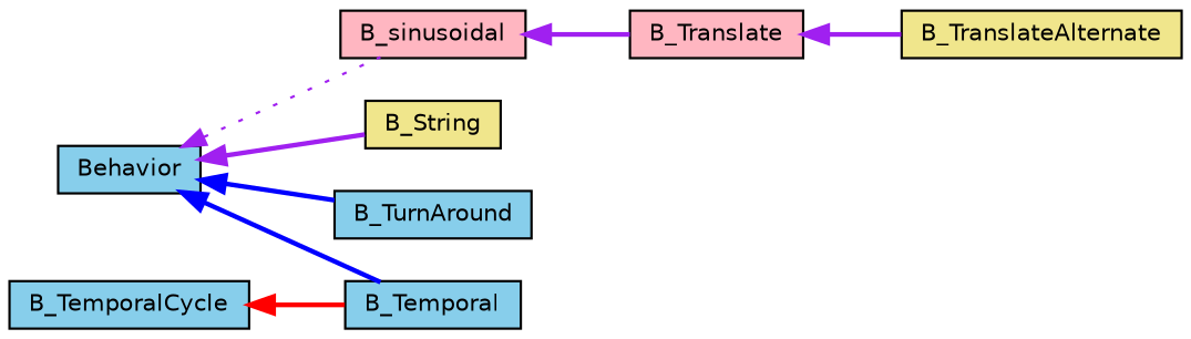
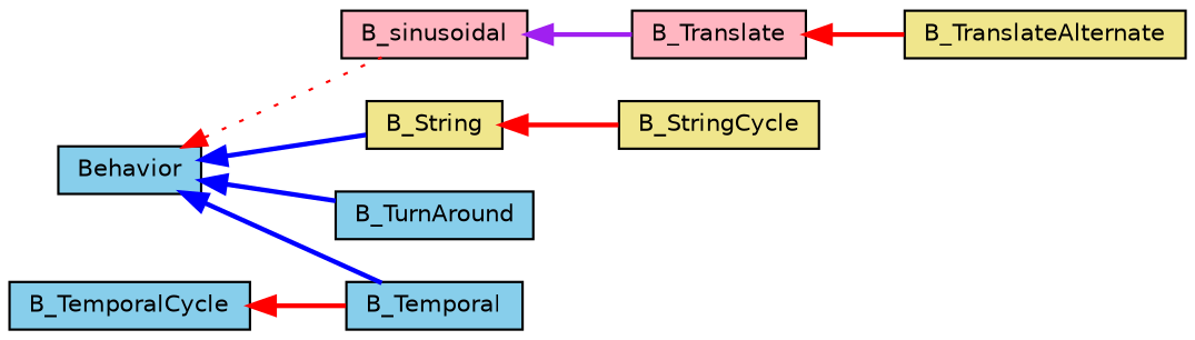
  digraph {
    rankdir=LR
    node [color=black fillcolor=skyblue fontname=Helvetica fontsize=10 shape=record style=filled]
    edge [color=red dir=back fontname=Helvetica fontsize=10 labelfontname=Helvetica labelfontsize=10 style=bold]
    n1 [height=0.2 label=Behavior width=0.4]
    n2 [fillcolor=lightpink height=0.2 label=B_sinusoidal width=0.4]
    n3 [fillcolor=khaki height=0.2 label=B_String width=0.4]
    n4 [height=0.2 label=B_Temporal width=0.4]
    n5 [height=0.2 label=B_TurnAround width=0.4]
    n6 [fillcolor=lightpink height=0.2 label=B_Translate width=0.4]
+   n7 [fillcolor=khaki height=0.2 label=B_StringCycle width=0.4]
    n8 [fillcolor=khaki height=0.2 label=B_TranslateAlternate width=0.4]
    n9 [height=0.2 label=B_TemporalCycle width=0.4]
-   n1 -> n2 [color=purple style=dotted]
-   n1 -> n3 [color=purple]
+   n1 -> n2 [style=dotted]
+   n1 -> n3 [color=blue]
    n1 -> n4 [color=blue]
    n1 -> n5 [color=blue]
    n2 -> n6 [color=purple]
-   n6 -> n8 [color=purple]
+   n3 -> n7
+   n6 -> n8
    n9 -> n4
  }
